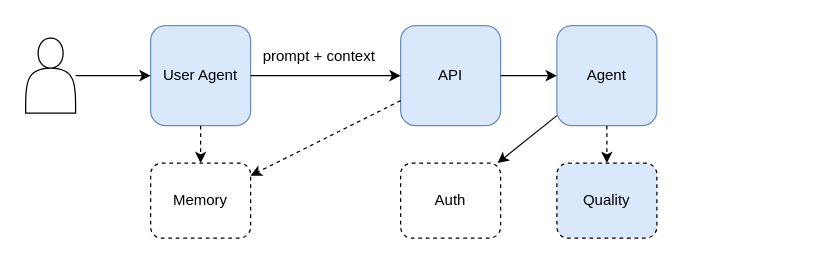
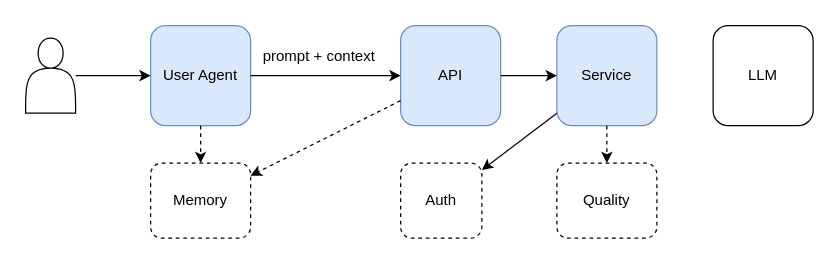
  <mxCell id="0" />
  <mxCell id="1" parent="0" />
  <mxCell id="2" value="" style="shape=actor;whiteSpace=wrap;html=1;" vertex="1" parent="1"><mxGeometry x="20" y="30" width="40" height="60" as="geometry" /></mxCell>
  <mxCell id="3" value="User Agent" style="rounded=1;whiteSpace=wrap;html=1;fillColor=#dae8fc;strokeColor=#6c8ebf;" vertex="1" parent="1"><mxGeometry x="120" y="20" width="80" height="80" as="geometry" /></mxCell>
  <mxCell id="4" value="API" style="rounded=1;whiteSpace=wrap;html=1;fillColor=#dae8fc;strokeColor=#6c8ebf;" vertex="1" parent="1"><mxGeometry x="320" y="20" width="80" height="80" as="geometry" /></mxCell>
- <mxCell id="6" value="Agent" style="rounded=1;whiteSpace=wrap;html=1;fillColor=#dae8fc;strokeColor=#6c8ebf;" vertex="1" parent="1"><mxGeometry x="445" y="20" width="80" height="80" as="geometry" /></mxCell>
+ <mxCell id="5" value="LLM" style="rounded=1;whiteSpace=wrap;html=1;" vertex="1" parent="1"><mxGeometry x="570" y="20" width="80" height="80" as="geometry" /></mxCell>
+ <mxCell id="6" value="Service" style="rounded=1;whiteSpace=wrap;html=1;fillColor=#dae8fc;strokeColor=#6c8ebf;" vertex="1" parent="1"><mxGeometry x="445" y="20" width="80" height="80" as="geometry" /></mxCell>
  <mxCell id="7" value="" style="endArrow=classic;html=1;rounded=0;" edge="1" parent="1" source="2" target="3"><mxGeometry width="50" height="50" relative="1" as="geometry"><mxPoint x="330" y="120" as="sourcePoint" /><mxPoint x="380" y="70" as="targetPoint" /></mxGeometry></mxCell>
  <mxCell id="8" value="" style="endArrow=classic;html=1;rounded=0;" edge="1" parent="1" source="3" target="4"><mxGeometry width="50" height="50" relative="1" as="geometry"><mxPoint x="170" y="70" as="sourcePoint" /><mxPoint x="210" y="70" as="targetPoint" /></mxGeometry></mxCell>
  <mxCell id="9" value="" style="endArrow=classic;html=1;rounded=0;" edge="1" parent="1" source="4" target="6"><mxGeometry width="50" height="50" relative="1" as="geometry"><mxPoint x="290" y="70" as="sourcePoint" /><mxPoint x="330" y="70" as="targetPoint" /></mxGeometry></mxCell>
  <mxCell id="10" value="" style="endArrow=classic;html=1;rounded=0;" edge="1" parent="1" source="6" target="14"><mxGeometry width="50" height="50" relative="1" as="geometry"><mxPoint x="410" y="70" as="sourcePoint" /><mxPoint x="455" y="70" as="targetPoint" /></mxGeometry></mxCell>
  <mxCell id="11" value="Memory" style="rounded=1;whiteSpace=wrap;html=1;dashed=1;" vertex="1" parent="1"><mxGeometry x="120" y="130" width="80" height="60" as="geometry" /></mxCell>
  <mxCell id="12" value="" style="endArrow=classic;html=1;rounded=0;entryX=0.5;entryY=0;entryDx=0;entryDy=0;strokeColor=none;" edge="1" parent="1" source="3" target="11"><mxGeometry width="50" height="50" relative="1" as="geometry"><mxPoint x="90" y="70" as="sourcePoint" /><mxPoint x="130" y="70" as="targetPoint" /></mxGeometry></mxCell>
  <mxCell id="13" value="" style="endArrow=classic;html=1;rounded=0;dashed=1;" edge="1" parent="1" source="3" target="11"><mxGeometry width="50" height="50" relative="1" as="geometry"><mxPoint x="90" y="70" as="sourcePoint" /><mxPoint x="130" y="70" as="targetPoint" /></mxGeometry></mxCell>
- <mxCell id="14" value="Auth" style="rounded=1;whiteSpace=wrap;html=1;dashed=1;" vertex="1" parent="1"><mxGeometry x="320" y="130" width="80" height="60" as="geometry" /></mxCell>
+ <mxCell id="14" value="Auth" style="rounded=1;whiteSpace=wrap;html=1;dashed=1;" vertex="1" parent="1"><mxGeometry x="320" y="130" width="65" height="60" as="geometry" /></mxCell>
  <mxCell id="15" value="" style="endArrow=classic;html=1;rounded=0;dashed=1;" edge="1" parent="1" source="4" target="11"><mxGeometry width="50" height="50" relative="1" as="geometry"><mxPoint x="356.667" y="80" as="sourcePoint" /><mxPoint x="330" y="70" as="targetPoint" /></mxGeometry></mxCell>
- <mxCell id="16" value="Quality" style="rounded=1;whiteSpace=wrap;html=1;dashed=1;fillColor=#dae8fc;" vertex="1" parent="1"><mxGeometry x="445" y="130" width="80" height="60" as="geometry" /></mxCell>
+ <mxCell id="16" value="Quality" style="rounded=1;whiteSpace=wrap;html=1;dashed=1;" vertex="1" parent="1"><mxGeometry x="445" y="130" width="80" height="60" as="geometry" /></mxCell>
  <mxCell id="17" value="" style="endArrow=classic;html=1;rounded=0;dashed=1;" edge="1" parent="1" source="6" target="16"><mxGeometry width="50" height="50" relative="1" as="geometry"><mxPoint x="450.001" y="70" as="sourcePoint" /><mxPoint x="466.43" y="80" as="targetPoint" /></mxGeometry></mxCell>
  <mxCell id="18" value="prompt + context" style="text;html=1;align=center;verticalAlign=middle;whiteSpace=wrap;rounded=0;" vertex="1" parent="1"><mxGeometry x="180" y="30" width="150" height="30" as="geometry" /></mxCell>
